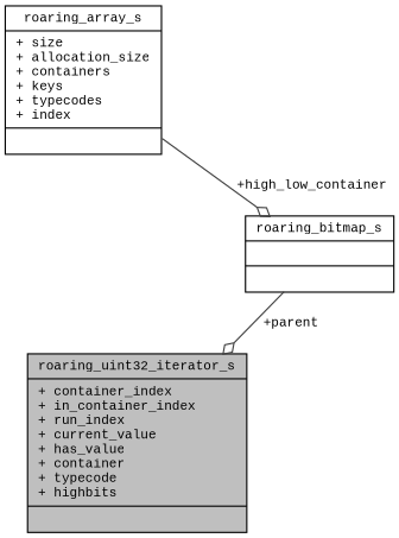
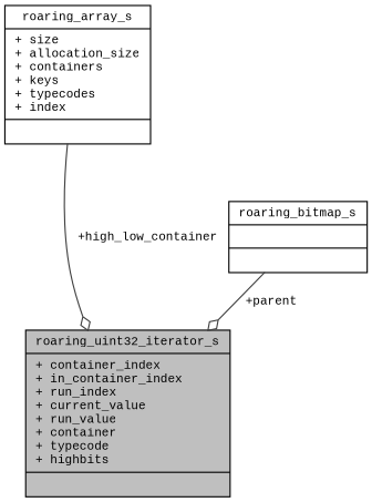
  digraph {
    fontname="Liberation Mono"
    node [color=black fillcolor=white fontname="Liberation Mono" fontsize=10 shape=record style=filled]
    edge [arrowhead=odiamond color=grey25 fontname="Liberation Mono" fontsize=10 labelfontname=Helvetica labelfontsize=10 style=solid]
-   n1 [fillcolor=grey75 fontcolor=black height=0.2 label="{roaring_uint32_iterator_s\n|+ container_index\l+ in_container_index\l+ run_index\l+ current_value\l+ has_value\l+ container\l+ typecode\l+ highbits\l|}" width=0.4]
+   n1 [fillcolor=grey75 fontcolor=black height=0.2 label="{roaring_uint32_iterator_s\n|+ container_index\l+ in_container_index\l+ run_index\l+ current_value\l+ run_value\l+ container\l+ typecode\l+ highbits\l|}" width=0.4]
    n2 [height=0.2 label="{roaring_bitmap_s\n||}" width=0.4]
    n3 [height=0.2 label="{roaring_array_s\n|+ size\l+ allocation_size\l+ containers\l+ keys\l+ typecodes\l+ index\l|}" width=0.4]
    n2 -> n1 [label=" +parent"]
-   n3 -> n2 [label=" +high_low_container"]
+   n3 -> n1 [label=" +high_low_container"]
  }
